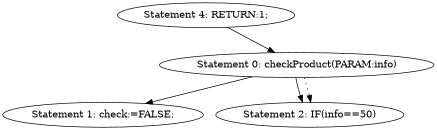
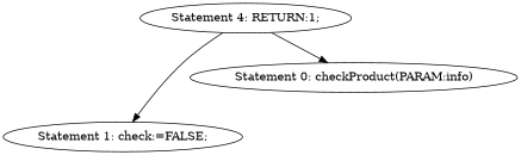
  digraph {
    "Statement 0: checkProduct(PARAM:info)"
    "Statement 1: check:=FALSE;"
-   "Statement 2: IF(info==50)"
    "Statement 4: RETURN:1;"
-   "Statement 0: checkProduct(PARAM:info)" -> "Statement 1: check:=FALSE;"
-   "Statement 0: checkProduct(PARAM:info)" -> "Statement 2: IF(info==50)"
-   "Statement 0: checkProduct(PARAM:info)" -> "Statement 2: IF(info==50)" [style=dotted]
+   "Statement 4: RETURN:1;" -> "Statement 1: check:=FALSE;"
    "Statement 4: RETURN:1;" -> "Statement 0: checkProduct(PARAM:info)"
  }
